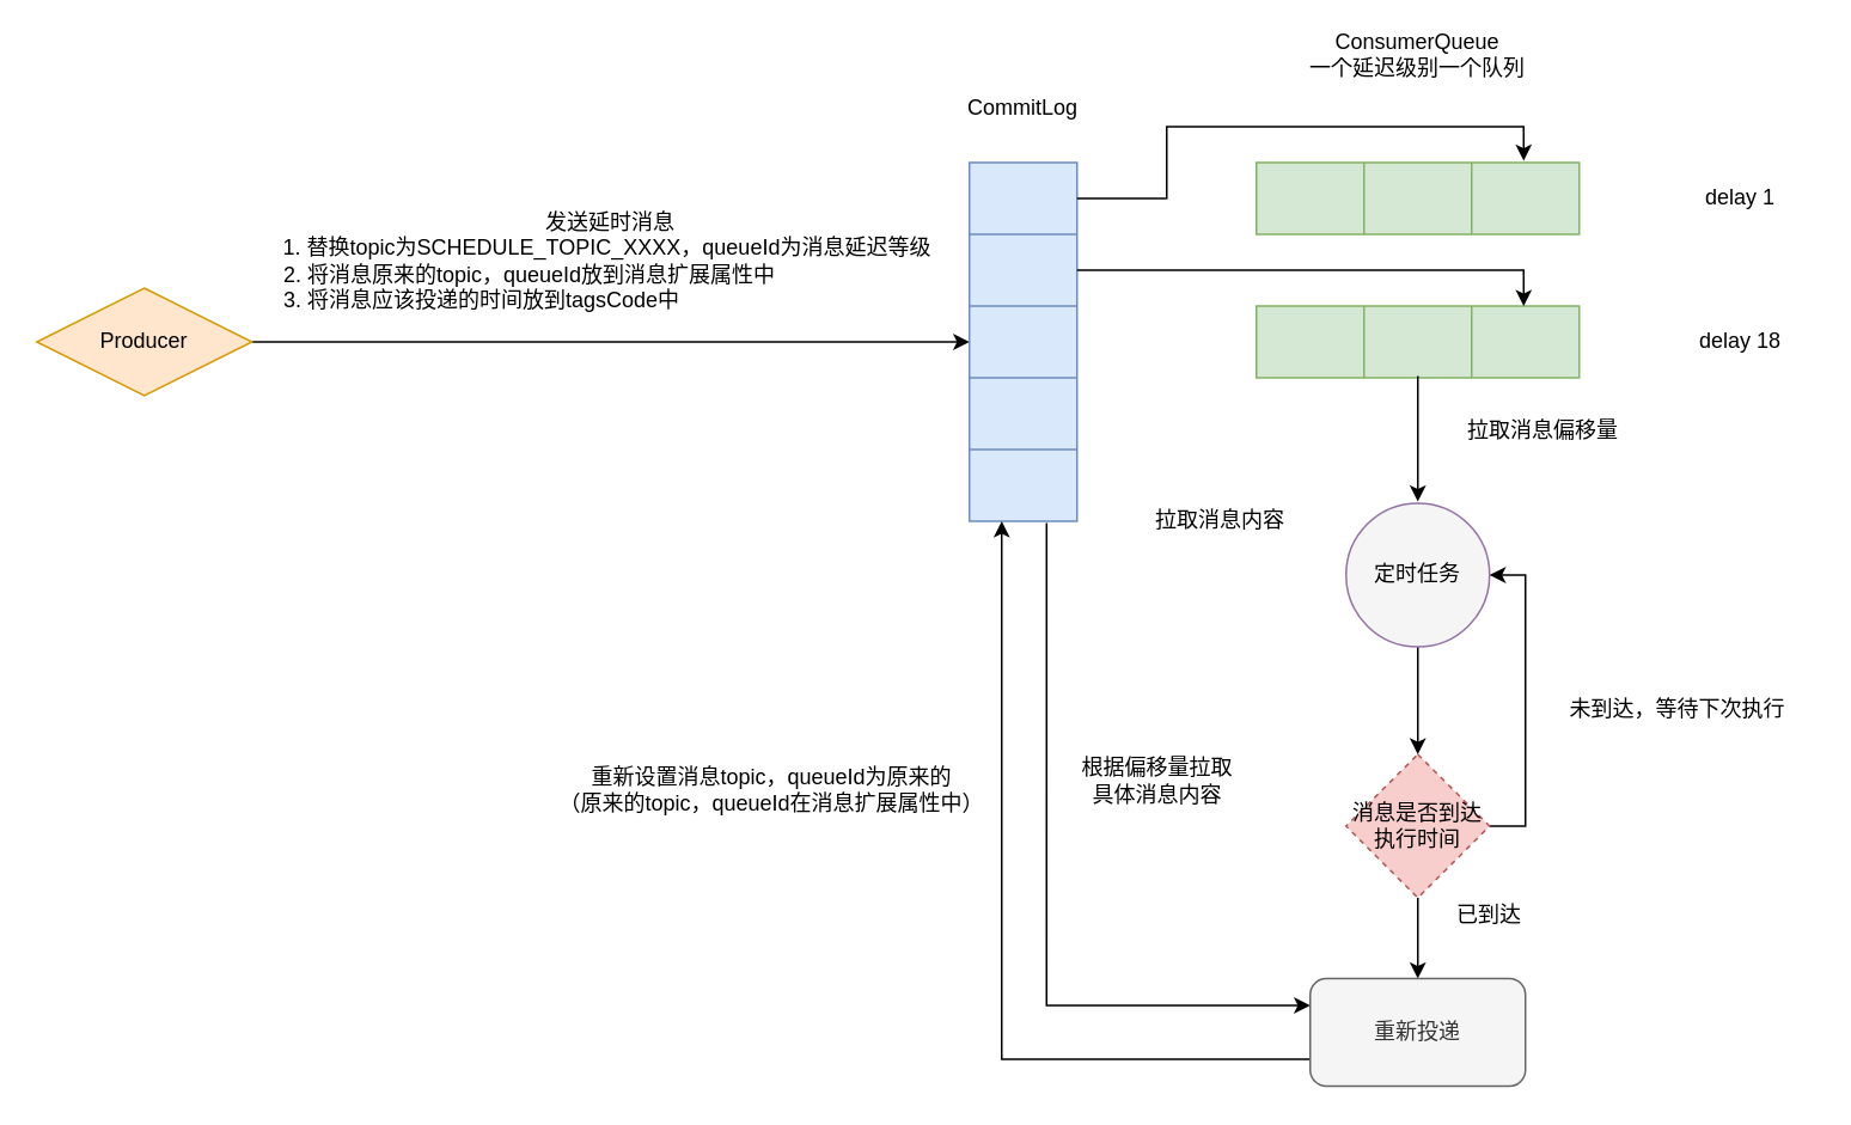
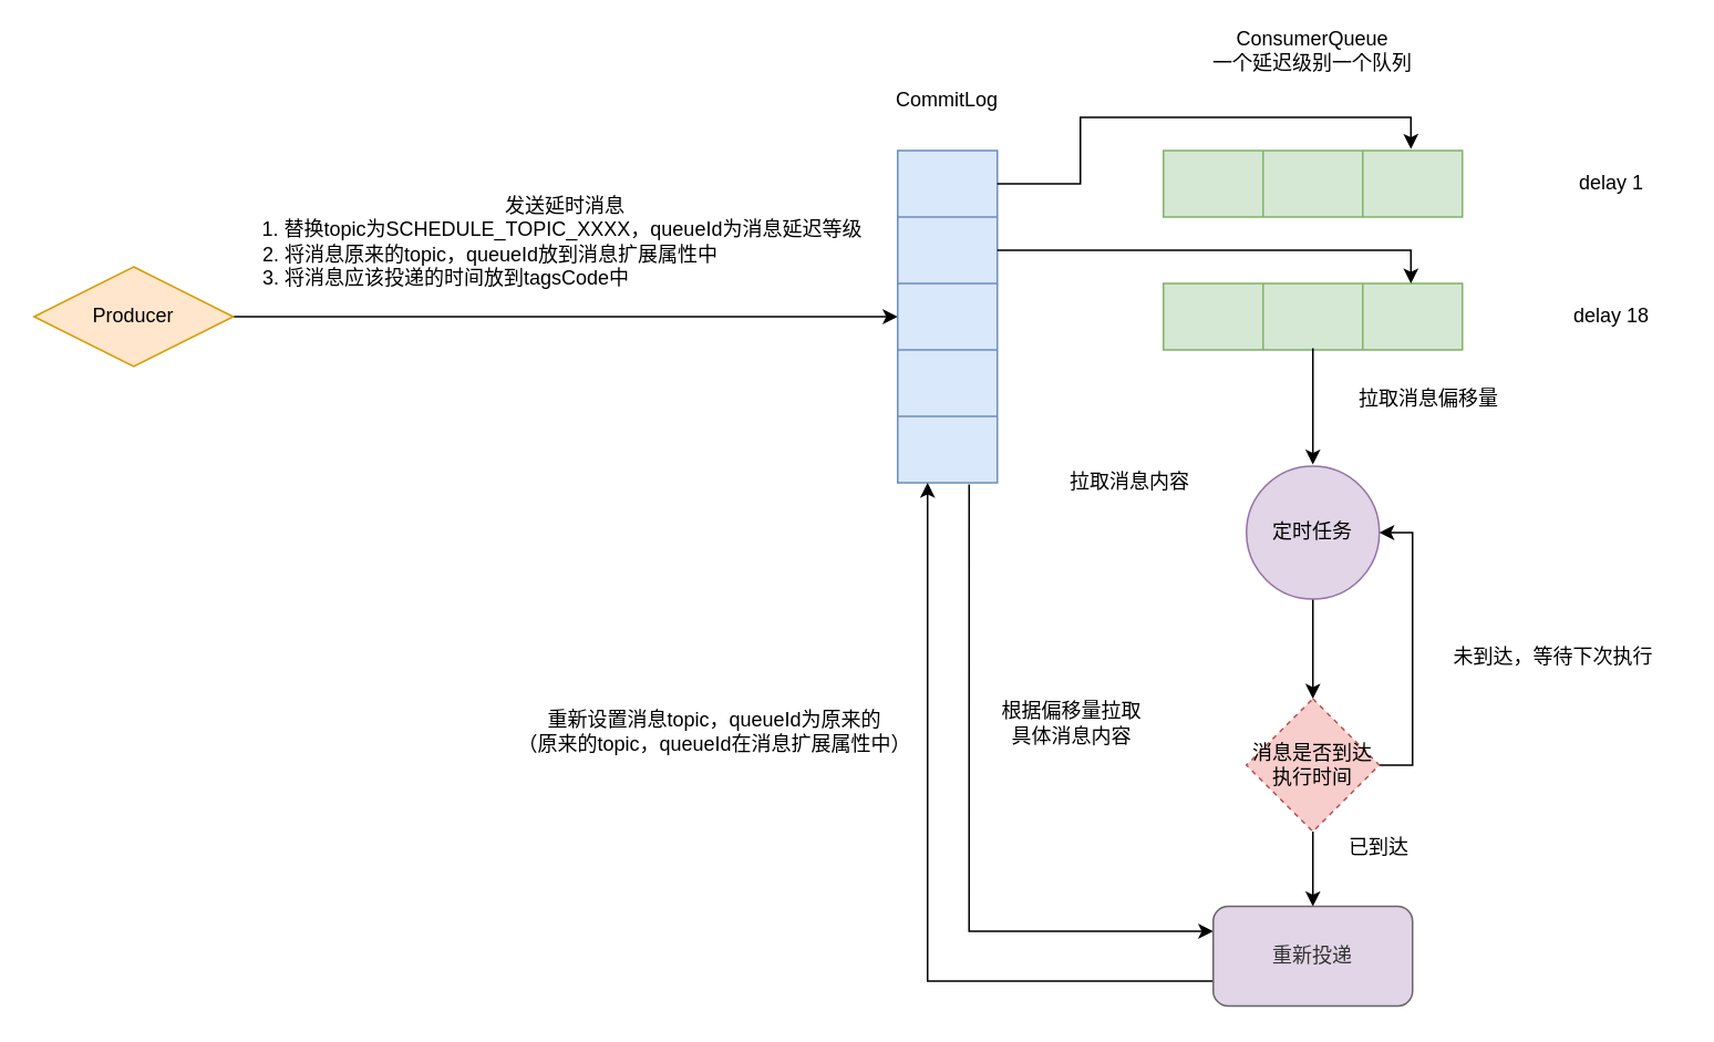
  <mxCell id="0" />
  <mxCell id="1" parent="0" />
  <mxCell id="2" style="edgeStyle=orthogonalEdgeStyle;rounded=0;orthogonalLoop=1;jettySize=auto;html=1;exitX=1;exitY=0.5;exitDx=0;exitDy=0;entryX=0;entryY=0.5;entryDx=0;entryDy=0;" parent="1" source="3" target="9" edge="1"><mxGeometry relative="1" as="geometry" /></mxCell>
  <mxCell id="3" value="Producer" style="rhombus;whiteSpace=wrap;html=1;fillColor=#ffe6cc;strokeColor=#d79b00;" parent="1" vertex="1"><mxGeometry x="20" y="160" width="120" height="60" as="geometry" /></mxCell>
  <mxCell id="4" value="" style="shape=table;html=1;whiteSpace=wrap;startSize=0;container=1;collapsible=0;childLayout=tableLayout;fillColor=#dae8fc;strokeColor=#6c8ebf;" parent="1" vertex="1"><mxGeometry x="540" y="90" width="60" height="200" as="geometry" /></mxCell>
  <mxCell id="5" style="shape=partialRectangle;html=1;whiteSpace=wrap;collapsible=0;dropTarget=0;pointerEvents=0;fillColor=none;top=0;left=0;bottom=0;right=0;points=[[0,0.5],[1,0.5]];portConstraint=eastwest;" parent="4" vertex="1"><mxGeometry width="60" height="40" as="geometry" /></mxCell>
  <mxCell id="6" style="shape=partialRectangle;html=1;whiteSpace=wrap;connectable=0;fillColor=none;top=0;left=0;bottom=0;right=0;overflow=hidden;" parent="5" vertex="1"><mxGeometry width="60" height="40" as="geometry" /></mxCell>
  <mxCell id="7" style="shape=partialRectangle;html=1;whiteSpace=wrap;collapsible=0;dropTarget=0;pointerEvents=0;fillColor=none;top=0;left=0;bottom=0;right=0;points=[[0,0.5],[1,0.5]];portConstraint=eastwest;" parent="4" vertex="1"><mxGeometry y="40" width="60" height="40" as="geometry" /></mxCell>
  <mxCell id="8" style="shape=partialRectangle;html=1;whiteSpace=wrap;connectable=0;fillColor=none;top=0;left=0;bottom=0;right=0;overflow=hidden;" parent="7" vertex="1"><mxGeometry width="60" height="40" as="geometry" /></mxCell>
  <mxCell id="9" value="" style="shape=partialRectangle;html=1;whiteSpace=wrap;collapsible=0;dropTarget=0;pointerEvents=0;fillColor=none;top=0;left=0;bottom=0;right=0;points=[[0,0.5],[1,0.5]];portConstraint=eastwest;" parent="4" vertex="1"><mxGeometry y="80" width="60" height="40" as="geometry" /></mxCell>
  <mxCell id="10" value="" style="shape=partialRectangle;html=1;whiteSpace=wrap;connectable=0;fillColor=none;top=0;left=0;bottom=0;right=0;overflow=hidden;" parent="9" vertex="1"><mxGeometry width="60" height="40" as="geometry" /></mxCell>
  <mxCell id="11" value="" style="shape=partialRectangle;html=1;whiteSpace=wrap;collapsible=0;dropTarget=0;pointerEvents=0;fillColor=none;top=0;left=0;bottom=0;right=0;points=[[0,0.5],[1,0.5]];portConstraint=eastwest;" parent="4" vertex="1"><mxGeometry y="120" width="60" height="40" as="geometry" /></mxCell>
  <mxCell id="12" value="" style="shape=partialRectangle;html=1;whiteSpace=wrap;connectable=0;fillColor=none;top=0;left=0;bottom=0;right=0;overflow=hidden;" parent="11" vertex="1"><mxGeometry width="60" height="40" as="geometry" /></mxCell>
  <mxCell id="13" value="" style="shape=partialRectangle;html=1;whiteSpace=wrap;collapsible=0;dropTarget=0;pointerEvents=0;fillColor=none;top=0;left=0;bottom=0;right=0;points=[[0,0.5],[1,0.5]];portConstraint=eastwest;" parent="4" vertex="1"><mxGeometry y="160" width="60" height="40" as="geometry" /></mxCell>
  <mxCell id="14" value="" style="shape=partialRectangle;html=1;whiteSpace=wrap;connectable=0;fillColor=none;top=0;left=0;bottom=0;right=0;overflow=hidden;" parent="13" vertex="1"><mxGeometry width="60" height="40" as="geometry" /></mxCell>
  <mxCell id="15" value="&lt;div&gt;发送延时消息&lt;/div&gt;&lt;div&gt;1. 替换topic为SCHEDULE_TOPIC_XXXX，queueId为消息延迟等级&amp;nbsp;&lt;/div&gt;&lt;div&gt;2. 将消息原来的topic，queueId放到消息扩展属性中&amp;nbsp; &amp;nbsp; &amp;nbsp; &amp;nbsp; &amp;nbsp; &amp;nbsp; &amp;nbsp; &amp;nbsp; &amp;nbsp; &amp;nbsp; &amp;nbsp; &amp;nbsp; &amp;nbsp; &amp;nbsp;&lt;/div&gt;&lt;div&gt;3. 将消息应该投递的时间放到tagsCode中&amp;nbsp; &amp;nbsp; &amp;nbsp; &amp;nbsp; &amp;nbsp; &amp;nbsp; &amp;nbsp; &amp;nbsp; &amp;nbsp; &amp;nbsp; &amp;nbsp; &amp;nbsp; &amp;nbsp; &amp;nbsp; &amp;nbsp; &amp;nbsp; &amp;nbsp; &amp;nbsp; &amp;nbsp; &amp;nbsp; &amp;nbsp; &amp;nbsp;&lt;/div&gt;" style="text;html=1;strokeColor=none;fillColor=none;align=center;verticalAlign=middle;whiteSpace=wrap;rounded=0;" parent="1" vertex="1"><mxGeometry x="150" y="140" width="380" height="10" as="geometry" /></mxCell>
  <mxCell id="16" value="CommitLog" style="text;html=1;strokeColor=none;fillColor=none;align=center;verticalAlign=middle;whiteSpace=wrap;rounded=0;" parent="1" vertex="1"><mxGeometry x="550" y="50" width="40" height="20" as="geometry" /></mxCell>
  <mxCell id="17" value="" style="shape=table;html=1;whiteSpace=wrap;startSize=0;container=1;collapsible=0;childLayout=tableLayout;fillColor=#d5e8d4;strokeColor=#82b366;" parent="1" vertex="1"><mxGeometry x="700" y="90" width="180" height="40" as="geometry" /></mxCell>
  <mxCell id="18" value="" style="shape=partialRectangle;html=1;whiteSpace=wrap;collapsible=0;dropTarget=0;pointerEvents=0;fillColor=none;top=0;left=0;bottom=0;right=0;points=[[0,0.5],[1,0.5]];portConstraint=eastwest;" parent="17" vertex="1"><mxGeometry width="180" height="40" as="geometry" /></mxCell>
  <mxCell id="19" value="" style="shape=partialRectangle;html=1;whiteSpace=wrap;connectable=0;fillColor=none;top=0;left=0;bottom=0;right=0;overflow=hidden;" parent="18" vertex="1"><mxGeometry width="60" height="40" as="geometry" /></mxCell>
  <mxCell id="20" value="" style="shape=partialRectangle;html=1;whiteSpace=wrap;connectable=0;fillColor=none;top=0;left=0;bottom=0;right=0;overflow=hidden;" parent="18" vertex="1"><mxGeometry x="60" width="60" height="40" as="geometry" /></mxCell>
  <mxCell id="21" value="" style="shape=partialRectangle;html=1;whiteSpace=wrap;connectable=0;fillColor=none;top=0;left=0;bottom=0;right=0;overflow=hidden;" parent="18" vertex="1"><mxGeometry x="120" width="60" height="40" as="geometry" /></mxCell>
  <mxCell id="22" value="" style="shape=table;html=1;whiteSpace=wrap;startSize=0;container=1;collapsible=0;childLayout=tableLayout;fillColor=#d5e8d4;strokeColor=#82b366;" parent="1" vertex="1"><mxGeometry x="700" y="170" width="180" height="40" as="geometry" /></mxCell>
  <mxCell id="23" value="" style="shape=partialRectangle;html=1;whiteSpace=wrap;collapsible=0;dropTarget=0;pointerEvents=0;fillColor=none;top=0;left=0;bottom=0;right=0;points=[[0,0.5],[1,0.5]];portConstraint=eastwest;" parent="22" vertex="1"><mxGeometry width="180" height="40" as="geometry" /></mxCell>
  <mxCell id="24" value="" style="shape=partialRectangle;html=1;whiteSpace=wrap;connectable=0;fillColor=none;top=0;left=0;bottom=0;right=0;overflow=hidden;" parent="23" vertex="1"><mxGeometry width="60" height="40" as="geometry" /></mxCell>
  <mxCell id="25" value="" style="shape=partialRectangle;html=1;whiteSpace=wrap;connectable=0;fillColor=none;top=0;left=0;bottom=0;right=0;overflow=hidden;" parent="23" vertex="1"><mxGeometry x="60" width="60" height="40" as="geometry" /></mxCell>
  <mxCell id="26" value="" style="shape=partialRectangle;html=1;whiteSpace=wrap;connectable=0;fillColor=none;top=0;left=0;bottom=0;right=0;overflow=hidden;" parent="23" vertex="1"><mxGeometry x="120" width="60" height="40" as="geometry" /></mxCell>
  <mxCell id="27" value="ConsumerQueue&lt;br&gt;一个延迟级别一个队列" style="text;html=1;strokeColor=none;fillColor=none;align=center;verticalAlign=middle;whiteSpace=wrap;rounded=0;" parent="1" vertex="1"><mxGeometry x="680" y="20" width="220" height="20" as="geometry" /></mxCell>
  <mxCell id="28" value="delay 1" style="text;html=1;strokeColor=none;fillColor=none;align=center;verticalAlign=middle;whiteSpace=wrap;rounded=0;" parent="1" vertex="1"><mxGeometry x="930" y="100" width="80" height="20" as="geometry" /></mxCell>
  <mxCell id="29" value="delay 18" style="text;html=1;strokeColor=none;fillColor=none;align=center;verticalAlign=middle;whiteSpace=wrap;rounded=0;" parent="1" vertex="1"><mxGeometry x="930" y="180" width="80" height="20" as="geometry" /></mxCell>
  <mxCell id="30" style="edgeStyle=orthogonalEdgeStyle;rounded=0;orthogonalLoop=1;jettySize=auto;html=1;exitX=1;exitY=0.5;exitDx=0;exitDy=0;entryX=0.828;entryY=-0.025;entryDx=0;entryDy=0;entryPerimeter=0;" parent="1" source="5" target="18" edge="1"><mxGeometry relative="1" as="geometry" /></mxCell>
  <mxCell id="31" style="edgeStyle=orthogonalEdgeStyle;rounded=0;orthogonalLoop=1;jettySize=auto;html=1;exitX=1;exitY=0.5;exitDx=0;exitDy=0;entryX=0.828;entryY=0;entryDx=0;entryDy=0;entryPerimeter=0;" parent="1" source="7" target="23" edge="1"><mxGeometry relative="1" as="geometry" /></mxCell>
  <mxCell id="32" style="edgeStyle=orthogonalEdgeStyle;rounded=0;orthogonalLoop=1;jettySize=auto;html=1;exitX=0.5;exitY=0;exitDx=0;exitDy=0;startArrow=classic;startFill=1;endArrow=none;endFill=0;" parent="1" edge="1"><mxGeometry relative="1" as="geometry"><mxPoint x="790" y="209" as="targetPoint" /><mxPoint x="790" y="279" as="sourcePoint" /></mxGeometry></mxCell>
  <mxCell id="33" style="edgeStyle=orthogonalEdgeStyle;rounded=0;orthogonalLoop=1;jettySize=auto;html=1;exitX=0.5;exitY=1;exitDx=0;exitDy=0;entryX=0.5;entryY=0;entryDx=0;entryDy=0;" parent="1" source="34" target="37" edge="1"><mxGeometry relative="1" as="geometry" /></mxCell>
- <mxCell id="34" value="定时任务" style="ellipse;whiteSpace=wrap;html=1;aspect=fixed;fillColor=#f5f5f5;strokeColor=#9673a6;" parent="1" vertex="1"><mxGeometry x="750" y="280" width="80" height="80" as="geometry" /></mxCell>
+ <mxCell id="34" value="定时任务" style="ellipse;whiteSpace=wrap;html=1;aspect=fixed;fillColor=#e1d5e7;strokeColor=#9673a6;" parent="1" vertex="1"><mxGeometry x="750" y="280" width="80" height="80" as="geometry" /></mxCell>
  <mxCell id="35" style="edgeStyle=orthogonalEdgeStyle;rounded=0;orthogonalLoop=1;jettySize=auto;html=1;exitX=1;exitY=0.5;exitDx=0;exitDy=0;entryX=1;entryY=0.5;entryDx=0;entryDy=0;" parent="1" source="37" target="34" edge="1"><mxGeometry relative="1" as="geometry" /></mxCell>
  <mxCell id="36" style="edgeStyle=orthogonalEdgeStyle;rounded=0;orthogonalLoop=1;jettySize=auto;html=1;exitX=0.5;exitY=1;exitDx=0;exitDy=0;entryX=0.5;entryY=0;entryDx=0;entryDy=0;startArrow=none;startFill=0;endArrow=classic;endFill=1;" edge="1" parent="1" source="37" target="44"><mxGeometry relative="1" as="geometry" /></mxCell>
  <mxCell id="37" value="消息是否到达执行时间" style="rhombus;whiteSpace=wrap;html=1;fillColor=#f8cecc;strokeColor=#b85450;dashed=1;" parent="1" vertex="1"><mxGeometry x="750" y="420" width="80" height="80" as="geometry" /></mxCell>
  <mxCell id="38" value="未到达，等待下次执行" style="text;html=1;strokeColor=none;fillColor=none;align=center;verticalAlign=middle;whiteSpace=wrap;rounded=0;" parent="1" vertex="1"><mxGeometry x="860" y="380" width="150" height="30" as="geometry" /></mxCell>
  <mxCell id="39" value="拉取消息偏移量" style="text;html=1;strokeColor=none;fillColor=none;align=center;verticalAlign=middle;whiteSpace=wrap;rounded=0;" parent="1" vertex="1"><mxGeometry x="800" y="230" width="120" height="20" as="geometry" /></mxCell>
  <mxCell id="40" value="拉取消息内容" style="text;html=1;strokeColor=none;fillColor=none;align=center;verticalAlign=middle;whiteSpace=wrap;rounded=0;" parent="1" vertex="1"><mxGeometry x="620" y="280" width="120" height="20" as="geometry" /></mxCell>
  <mxCell id="41" value="&lt;div&gt;重新设置消息topic，queueId为原来的&lt;/div&gt;&lt;div&gt;（原来的topic，queueId在消息扩展属性中）&lt;/div&gt;" style="text;html=1;strokeColor=none;fillColor=none;align=center;verticalAlign=middle;whiteSpace=wrap;rounded=0;" parent="1" vertex="1"><mxGeometry x="290" y="420" width="280" height="40" as="geometry" /></mxCell>
  <mxCell id="42" style="edgeStyle=orthogonalEdgeStyle;rounded=0;orthogonalLoop=1;jettySize=auto;html=1;exitX=0;exitY=0.25;exitDx=0;exitDy=0;entryX=0.717;entryY=1.025;entryDx=0;entryDy=0;entryPerimeter=0;startArrow=classic;startFill=1;endArrow=none;endFill=0;" edge="1" parent="1" source="44" target="13"><mxGeometry relative="1" as="geometry" /></mxCell>
  <mxCell id="43" style="edgeStyle=orthogonalEdgeStyle;rounded=0;orthogonalLoop=1;jettySize=auto;html=1;exitX=0;exitY=0.75;exitDx=0;exitDy=0;entryX=0.3;entryY=1;entryDx=0;entryDy=0;entryPerimeter=0;startArrow=none;startFill=0;endArrow=classic;endFill=1;" edge="1" parent="1" source="44" target="13"><mxGeometry relative="1" as="geometry" /></mxCell>
- <mxCell id="44" value="重新投递" style="rounded=1;whiteSpace=wrap;html=1;fillColor=#f5f5f5;strokeColor=#666666;fontColor=#333333;" vertex="1" parent="1"><mxGeometry x="730" y="545" width="120" height="60" as="geometry" /></mxCell>
+ <mxCell id="44" value="重新投递" style="rounded=1;whiteSpace=wrap;html=1;fillColor=#e1d5e7;strokeColor=#666666;fontColor=#333333;" vertex="1" parent="1"><mxGeometry x="730" y="545" width="120" height="60" as="geometry" /></mxCell>
  <mxCell id="45" value="已到达" style="text;html=1;strokeColor=none;fillColor=none;align=center;verticalAlign=middle;whiteSpace=wrap;rounded=0;" vertex="1" parent="1"><mxGeometry x="810" y="500" width="40" height="20" as="geometry" /></mxCell>
  <mxCell id="46" value="根据偏移量拉取&lt;br&gt;具体消息内容" style="text;html=1;strokeColor=none;fillColor=none;align=center;verticalAlign=middle;whiteSpace=wrap;rounded=0;" vertex="1" parent="1"><mxGeometry x="600" y="420" width="90" height="30" as="geometry" /></mxCell>
